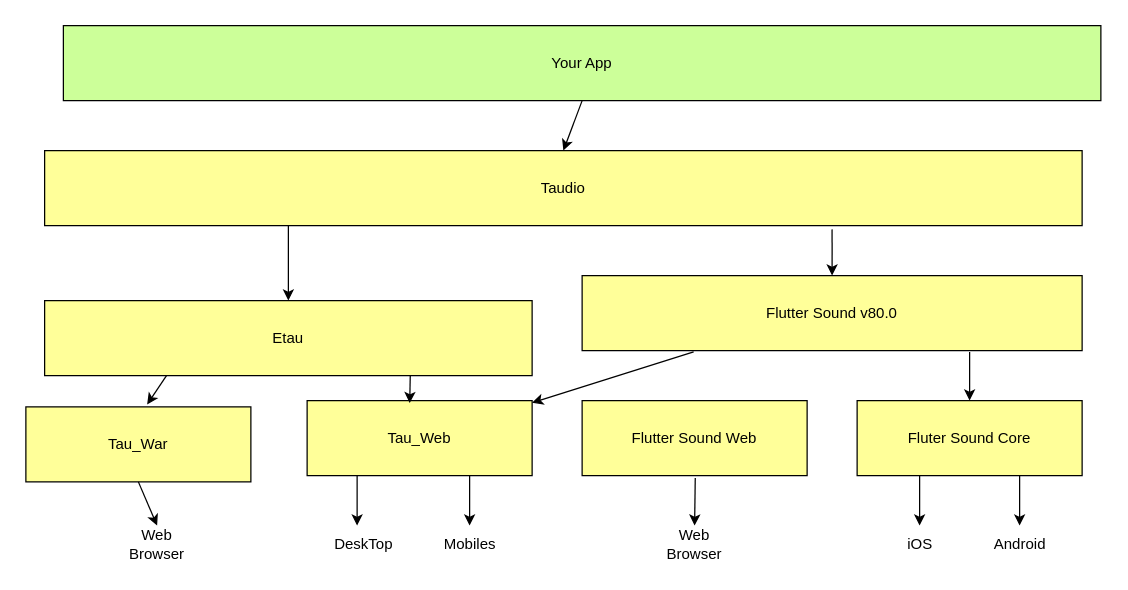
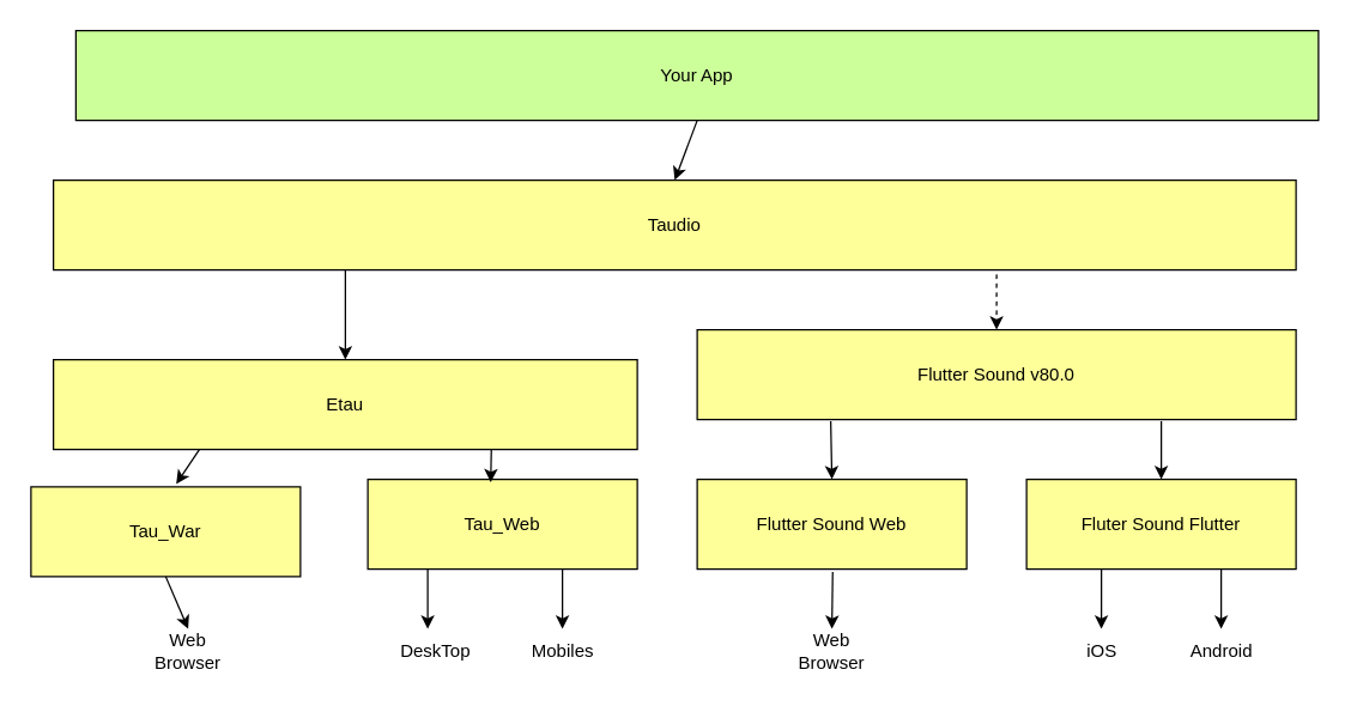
  <mxCell id="0" />
  <mxCell id="1" parent="0" />
  <mxCell id="2" value="Your App" style="rounded=0;whiteSpace=wrap;html=1;fillColor=light-dark(#CCFF99,var(--ge-dark-color, #121212));" vertex="1" parent="1"><mxGeometry x="50" y="20" width="830" height="60" as="geometry" /></mxCell>
  <mxCell id="3" value="Taudio" style="rounded=0;whiteSpace=wrap;html=1;fillColor=light-dark(#FFFF99,var(--ge-dark-color, #121212));" vertex="1" parent="1"><mxGeometry x="35" y="120" width="830" height="60" as="geometry" /></mxCell>
  <mxCell id="4" value="Etau" style="rounded=0;whiteSpace=wrap;html=1;fillColor=light-dark(#FFFF99,var(--ge-dark-color, #121212));" vertex="1" parent="1"><mxGeometry x="35" y="240" width="390" height="60" as="geometry" /></mxCell>
  <mxCell id="5" value="Flutter Sound v80.0" style="rounded=0;whiteSpace=wrap;html=1;fillColor=light-dark(#FFFF99,var(--ge-dark-color, #121212));" vertex="1" parent="1"><mxGeometry x="465" y="220" width="400" height="60" as="geometry" /></mxCell>
  <mxCell id="6" value="Tau_War" style="rounded=0;whiteSpace=wrap;html=1;fillColor=light-dark(#FFFF99,var(--ge-dark-color, #121212));" vertex="1" parent="1"><mxGeometry x="20" y="325" width="180" height="60" as="geometry" /></mxCell>
  <mxCell id="7" value="Tau_Web" style="rounded=0;whiteSpace=wrap;html=1;fillColor=light-dark(#FFFF99,var(--ge-dark-color, #121212));" vertex="1" parent="1"><mxGeometry x="245" y="320" width="180" height="60" as="geometry" /></mxCell>
  <mxCell id="8" value="Flutter Sound Web" style="rounded=0;whiteSpace=wrap;html=1;fillColor=light-dark(#FFFF99,var(--ge-dark-color, #121212));" vertex="1" parent="1"><mxGeometry x="465" y="320" width="180" height="60" as="geometry" /></mxCell>
- <mxCell id="9" value="Fluter Sound Core" style="rounded=0;whiteSpace=wrap;html=1;fillColor=light-dark(#FFFF99,var(--ge-dark-color, #121212));" vertex="1" parent="1"><mxGeometry x="685" y="320" width="180" height="60" as="geometry" /></mxCell>
+ <mxCell id="9" value="Fluter Sound Flutter" style="rounded=0;whiteSpace=wrap;html=1;fillColor=light-dark(#FFFF99,var(--ge-dark-color, #121212));" vertex="1" parent="1"><mxGeometry x="685" y="320" width="180" height="60" as="geometry" /></mxCell>
  <mxCell id="10" value="" style="endArrow=classic;html=1;rounded=0;exitX=0.5;exitY=1;exitDx=0;exitDy=0;" edge="1" parent="1" source="6"><mxGeometry width="50" height="50" relative="1" as="geometry"><mxPoint x="335" y="640" as="sourcePoint" /><mxPoint x="125" y="420" as="targetPoint" /></mxGeometry></mxCell>
  <mxCell id="11" value="" style="endArrow=classic;html=1;rounded=0;exitX=0.5;exitY=1;exitDx=0;exitDy=0;" edge="1" parent="1"><mxGeometry width="50" height="50" relative="1" as="geometry"><mxPoint x="285" y="380" as="sourcePoint" /><mxPoint x="285" y="420" as="targetPoint" /></mxGeometry></mxCell>
  <mxCell id="12" value="" style="endArrow=classic;html=1;rounded=0;exitX=0.5;exitY=1;exitDx=0;exitDy=0;" edge="1" parent="1"><mxGeometry width="50" height="50" relative="1" as="geometry"><mxPoint x="375" y="380" as="sourcePoint" /><mxPoint x="375" y="420" as="targetPoint" /></mxGeometry></mxCell>
  <mxCell id="13" value="" style="endArrow=classic;html=1;rounded=0;exitX=0.45;exitY=1.033;exitDx=0;exitDy=0;exitPerimeter=0;" edge="1" parent="1"><mxGeometry width="50" height="50" relative="1" as="geometry"><mxPoint x="555.5" y="381.98" as="sourcePoint" /><mxPoint x="555" y="420" as="targetPoint" /></mxGeometry></mxCell>
  <mxCell id="14" value="" style="endArrow=classic;html=1;rounded=0;exitX=0.5;exitY=1;exitDx=0;exitDy=0;" edge="1" parent="1"><mxGeometry width="50" height="50" relative="1" as="geometry"><mxPoint x="735" y="380" as="sourcePoint" /><mxPoint x="735" y="420" as="targetPoint" /></mxGeometry></mxCell>
  <mxCell id="15" value="" style="endArrow=classic;html=1;rounded=0;exitX=0.5;exitY=1;exitDx=0;exitDy=0;" edge="1" parent="1"><mxGeometry width="50" height="50" relative="1" as="geometry"><mxPoint x="815" y="380" as="sourcePoint" /><mxPoint x="815" y="420" as="targetPoint" /></mxGeometry></mxCell>
  <mxCell id="16" value="Web Browser" style="text;html=1;align=center;verticalAlign=middle;whiteSpace=wrap;rounded=0;" vertex="1" parent="1"><mxGeometry x="95" y="420" width="60" height="30" as="geometry" /></mxCell>
  <mxCell id="17" value="DeskTop" style="text;html=1;align=center;verticalAlign=middle;resizable=0;points=[];autosize=1;strokeColor=none;fillColor=none;" vertex="1" parent="1"><mxGeometry x="255" y="420" width="70" height="30" as="geometry" /></mxCell>
  <mxCell id="18" value="Mobiles" style="text;html=1;align=center;verticalAlign=middle;resizable=0;points=[];autosize=1;strokeColor=none;fillColor=none;" vertex="1" parent="1"><mxGeometry x="345" y="420" width="60" height="30" as="geometry" /></mxCell>
  <mxCell id="19" value="Web Browser" style="text;html=1;align=center;verticalAlign=middle;whiteSpace=wrap;rounded=0;" vertex="1" parent="1"><mxGeometry x="525" y="420" width="60" height="30" as="geometry" /></mxCell>
  <mxCell id="20" value="iOS" style="text;html=1;align=center;verticalAlign=middle;resizable=0;points=[];autosize=1;strokeColor=none;fillColor=none;" vertex="1" parent="1"><mxGeometry x="715" y="420" width="40" height="30" as="geometry" /></mxCell>
  <mxCell id="21" value="Android" style="text;html=1;align=center;verticalAlign=middle;resizable=0;points=[];autosize=1;strokeColor=none;fillColor=none;" vertex="1" parent="1"><mxGeometry x="785" y="420" width="60" height="30" as="geometry" /></mxCell>
  <mxCell id="22" value="" style="endArrow=classic;html=1;rounded=0;exitX=0.5;exitY=1;exitDx=0;exitDy=0;entryX=0.5;entryY=0;entryDx=0;entryDy=0;" edge="1" parent="1" source="2" target="3"><mxGeometry width="50" height="50" relative="1" as="geometry"><mxPoint x="365" y="520" as="sourcePoint" /><mxPoint x="415" y="470" as="targetPoint" /></mxGeometry></mxCell>
  <mxCell id="23" value="" style="endArrow=classic;html=1;rounded=0;" edge="1" parent="1" target="4"><mxGeometry width="50" height="50" relative="1" as="geometry"><mxPoint x="230" y="180" as="sourcePoint" /><mxPoint x="415" y="470" as="targetPoint" /></mxGeometry></mxCell>
- <mxCell id="24" value="" style="endArrow=classic;html=1;rounded=0;entryX=0.5;entryY=0;entryDx=0;entryDy=0;exitX=0.759;exitY=1.05;exitDx=0;exitDy=0;exitPerimeter=0;" edge="1" parent="1" source="3" target="5"><mxGeometry width="50" height="50" relative="1" as="geometry"><mxPoint x="365" y="520" as="sourcePoint" /><mxPoint x="415" y="470" as="targetPoint" /></mxGeometry></mxCell>
+ <mxCell id="24" value="" style="endArrow=classic;html=1;rounded=0;entryX=0.5;entryY=0;entryDx=0;entryDy=0;exitX=0.759;exitY=1.05;exitDx=0;exitDy=0;exitPerimeter=0;dashed=1;" edge="1" parent="1" source="3" target="5"><mxGeometry width="50" height="50" relative="1" as="geometry"><mxPoint x="365" y="520" as="sourcePoint" /><mxPoint x="415" y="470" as="targetPoint" /></mxGeometry></mxCell>
  <mxCell id="25" value="" style="endArrow=classic;html=1;rounded=0;entryX=0.539;entryY=-0.033;entryDx=0;entryDy=0;entryPerimeter=0;exitX=0.25;exitY=1;exitDx=0;exitDy=0;" edge="1" parent="1" source="4" target="6"><mxGeometry width="50" height="50" relative="1" as="geometry"><mxPoint x="345" y="510" as="sourcePoint" /><mxPoint x="415" y="470" as="targetPoint" /></mxGeometry></mxCell>
- <mxCell id="26" value="" style="endArrow=classic;html=1;rounded=0;exitX=0.223;exitY=1.017;exitDx=0;exitDy=0;exitPerimeter=0;" edge="1" parent="1" source="5" target="7"><mxGeometry width="50" height="50" relative="1" as="geometry"><mxPoint x="565" y="290" as="sourcePoint" /><mxPoint x="415" y="470" as="targetPoint" /></mxGeometry></mxCell>
+ <mxCell id="26" value="" style="endArrow=classic;html=1;rounded=0;entryX=0.5;entryY=0;entryDx=0;entryDy=0;exitX=0.223;exitY=1.017;exitDx=0;exitDy=0;exitPerimeter=0;" edge="1" parent="1" source="5" target="8"><mxGeometry width="50" height="50" relative="1" as="geometry"><mxPoint x="565" y="290" as="sourcePoint" /><mxPoint x="415" y="470" as="targetPoint" /></mxGeometry></mxCell>
  <mxCell id="27" value="" style="endArrow=classic;html=1;rounded=0;entryX=0.5;entryY=0;entryDx=0;entryDy=0;exitX=0.775;exitY=1.017;exitDx=0;exitDy=0;exitPerimeter=0;" edge="1" parent="1" source="5" target="9"><mxGeometry width="50" height="50" relative="1" as="geometry"><mxPoint x="365" y="520" as="sourcePoint" /><mxPoint x="415" y="470" as="targetPoint" /></mxGeometry></mxCell>
  <mxCell id="28" value="" style="endArrow=classic;html=1;rounded=0;exitX=0.75;exitY=1;exitDx=0;exitDy=0;entryX=0.456;entryY=0.033;entryDx=0;entryDy=0;entryPerimeter=0;" edge="1" parent="1" source="4" target="7"><mxGeometry width="50" height="50" relative="1" as="geometry"><mxPoint x="395" y="520" as="sourcePoint" /><mxPoint x="445" y="470" as="targetPoint" /></mxGeometry></mxCell>
